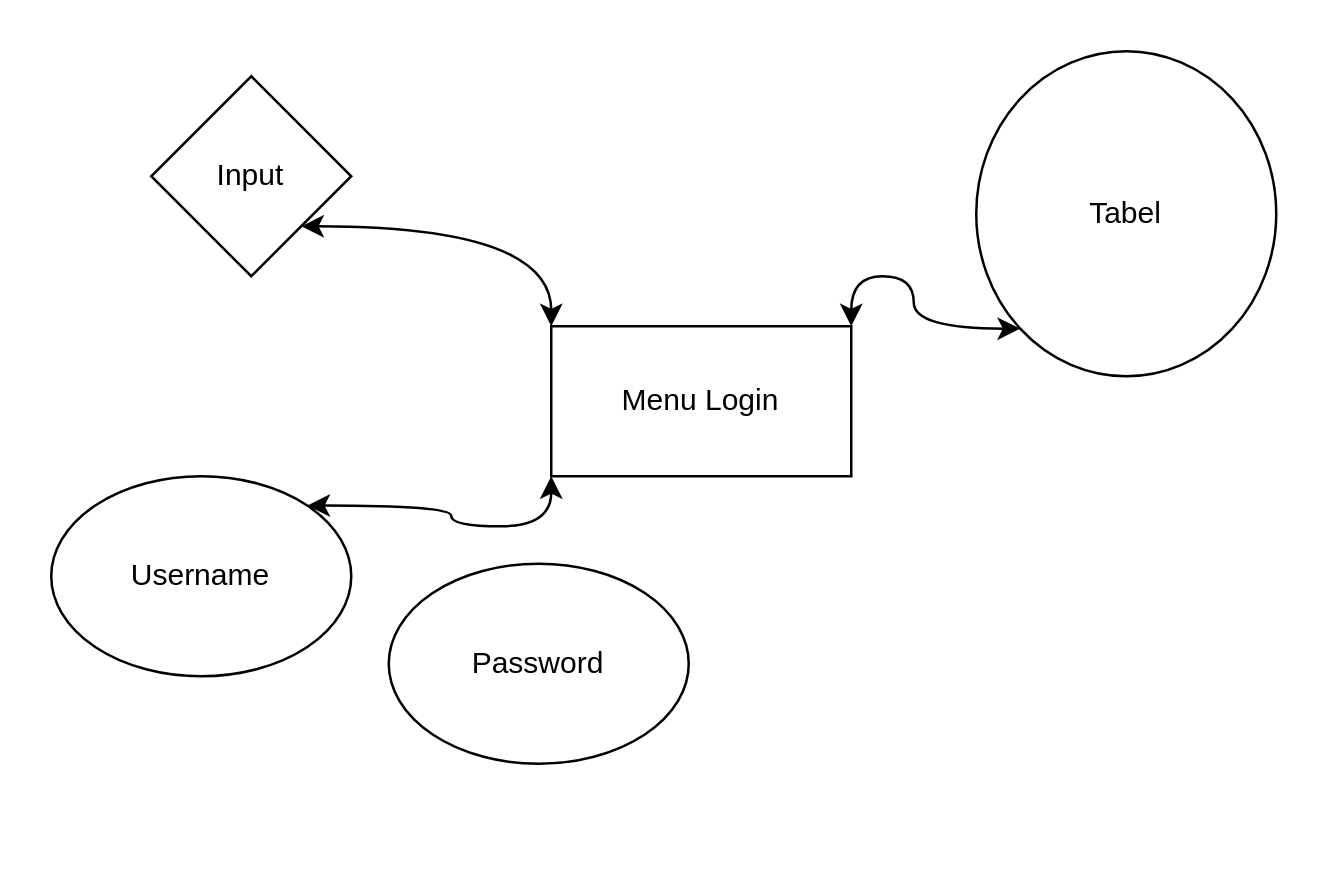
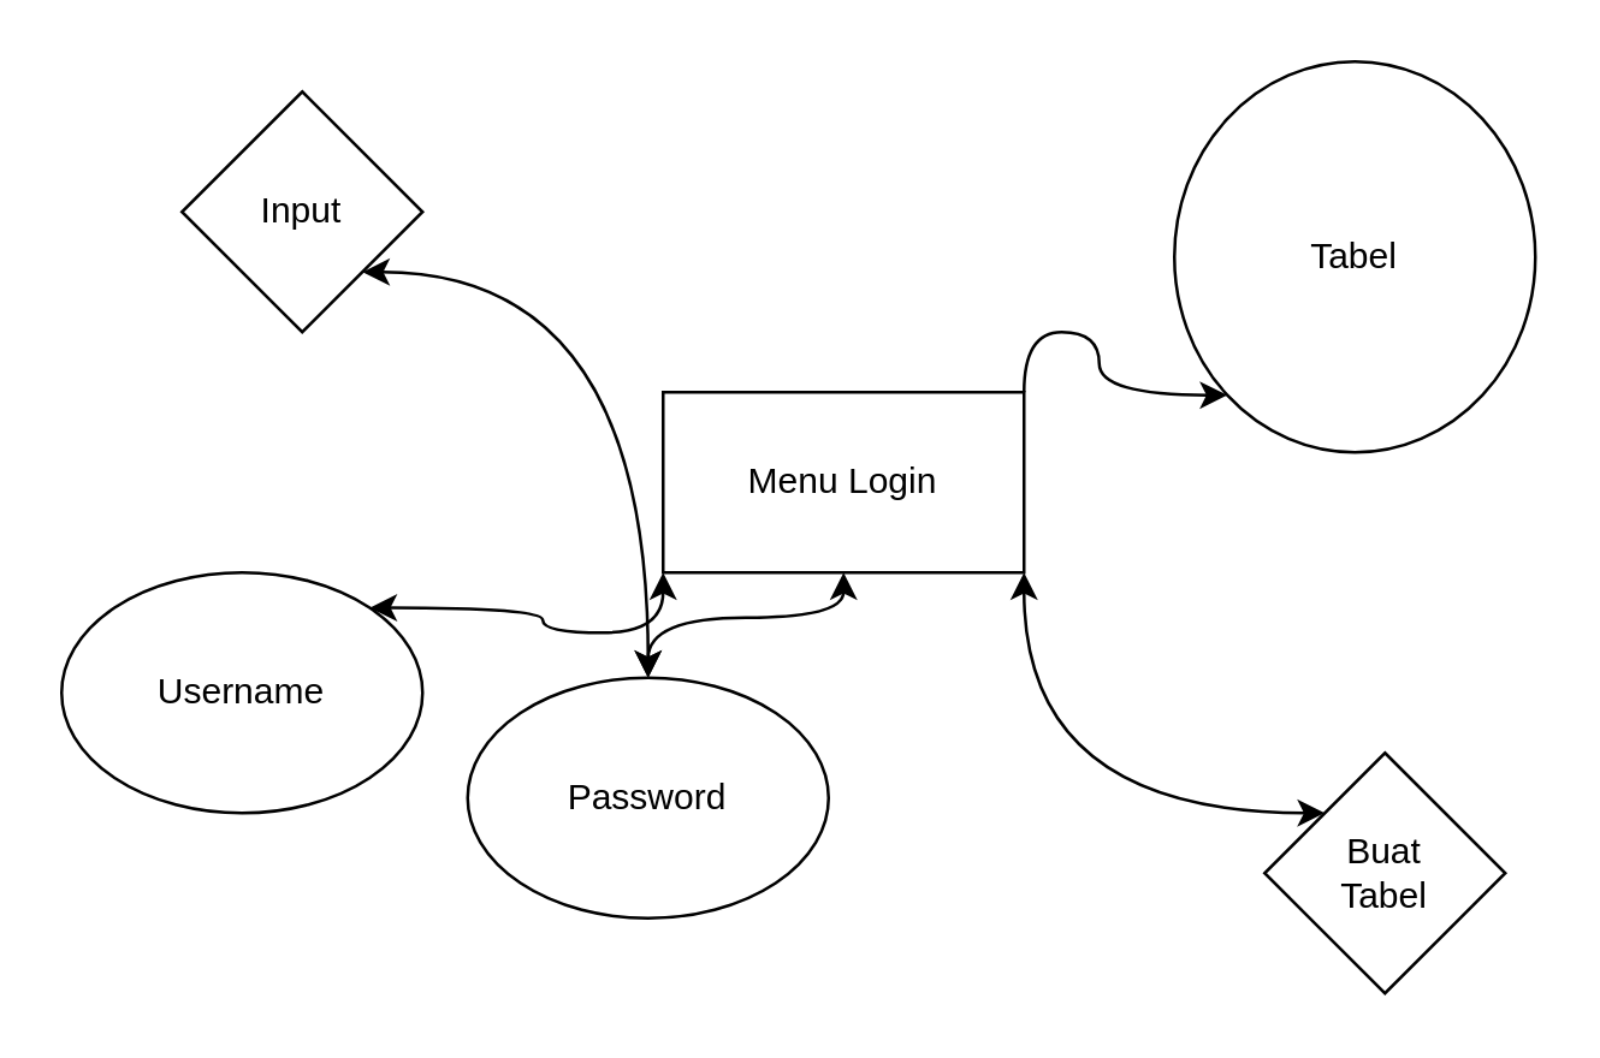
  <mxCell id="0" />
  <mxCell id="1" parent="0" />
  <mxCell id="2" value="Menu Login" style="rounded=0;whiteSpace=wrap;html=1;" vertex="1" parent="1"><mxGeometry x="220" y="130" width="120" height="60" as="geometry" /></mxCell>
  <mxCell id="3" style="edgeStyle=orthogonalEdgeStyle;rounded=0;orthogonalLoop=1;jettySize=auto;html=1;exitX=1;exitY=0;exitDx=0;exitDy=0;entryX=0;entryY=1;entryDx=0;entryDy=0;curved=1;startArrow=classic;startFill=1;" edge="1" parent="1" source="4" target="2"><mxGeometry relative="1" as="geometry" /></mxCell>
  <mxCell id="4" value="Username" style="ellipse;whiteSpace=wrap;html=1;" vertex="1" parent="1"><mxGeometry x="20" y="190" width="120" height="80" as="geometry" /></mxCell>
- <mxCell id="5" style="edgeStyle=orthogonalEdgeStyle;rounded=0;orthogonalLoop=1;jettySize=auto;html=1;exitX=0;exitY=1;exitDx=0;exitDy=0;entryX=1;entryY=0;entryDx=0;entryDy=0;curved=1;startArrow=classic;startFill=1;" edge="1" parent="1" source="6" target="2"><mxGeometry relative="1" as="geometry" /></mxCell>
+ <mxCell id="5" style="edgeStyle=orthogonalEdgeStyle;rounded=0;orthogonalLoop=1;jettySize=auto;html=1;exitX=0;exitY=1;exitDx=0;exitDy=0;entryX=1;entryY=0;entryDx=0;entryDy=0;curved=1;startArrow=classic;startFill=1;endArrow=none;" edge="1" parent="1" source="6" target="2"><mxGeometry relative="1" as="geometry" /></mxCell>
  <mxCell id="6" value="Tabel" style="ellipse;whiteSpace=wrap;html=1;" vertex="1" parent="1"><mxGeometry x="390" y="20" width="120" height="130" as="geometry" /></mxCell>
+ <mxCell id="7" style="edgeStyle=orthogonalEdgeStyle;rounded=0;orthogonalLoop=1;jettySize=auto;html=1;exitX=0.5;exitY=0;exitDx=0;exitDy=0;entryX=0.5;entryY=1;entryDx=0;entryDy=0;curved=1;startArrow=classic;startFill=1;" edge="1" parent="1" source="8" target="2"><mxGeometry relative="1" as="geometry" /></mxCell>
  <mxCell id="8" value="Password" style="ellipse;whiteSpace=wrap;html=1;" vertex="1" parent="1"><mxGeometry x="155" y="225" width="120" height="80" as="geometry" /></mxCell>
- <mxCell id="11" style="edgeStyle=orthogonalEdgeStyle;rounded=0;orthogonalLoop=1;jettySize=auto;html=1;exitX=1;exitY=1;exitDx=0;exitDy=0;entryX=0;entryY=0;entryDx=0;entryDy=0;curved=1;startArrow=classic;startFill=1;" edge="1" parent="1" source="12" target="2"><mxGeometry relative="1" as="geometry" /></mxCell>
+ <mxCell id="9" style="edgeStyle=orthogonalEdgeStyle;rounded=0;orthogonalLoop=1;jettySize=auto;html=1;exitX=0;exitY=0;exitDx=0;exitDy=0;entryX=1;entryY=1;entryDx=0;entryDy=0;curved=1;startArrow=classic;startFill=1;" edge="1" parent="1" source="10" target="2"><mxGeometry relative="1" as="geometry" /></mxCell>
+ <mxCell id="10" value="Buat&lt;br&gt;Tabel" style="rhombus;whiteSpace=wrap;html=1;" vertex="1" parent="1"><mxGeometry x="420" y="250" width="80" height="80" as="geometry" /></mxCell>
+ <mxCell id="11" style="edgeStyle=orthogonalEdgeStyle;rounded=0;orthogonalLoop=1;jettySize=auto;html=1;exitX=1;exitY=1;exitDx=0;exitDy=0;curved=1;startArrow=classic;startFill=1;" edge="1" parent="1" source="12" target="8"><mxGeometry relative="1" as="geometry" /></mxCell>
  <mxCell id="12" value="Input" style="rhombus;whiteSpace=wrap;html=1;" vertex="1" parent="1"><mxGeometry x="60" y="30" width="80" height="80" as="geometry" /></mxCell>
